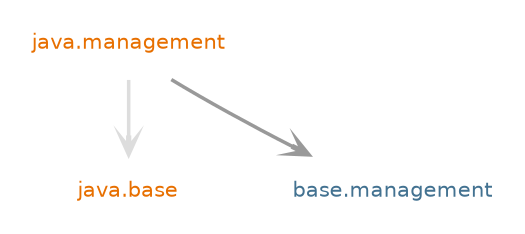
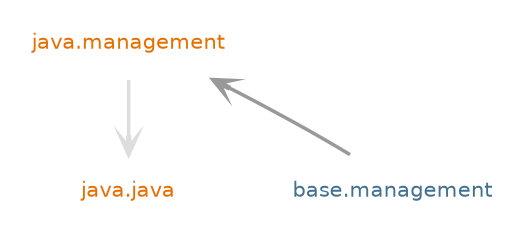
  digraph {
    nodesep=.5
    pencolor=transparent
    ranksep=0.600000
    node [color=black fontcolor="#e76f00" fontname=DejaVuSans fontsize=12 group=java margin=".2,.2" shape=plaintext]
    edge [arrowhead=open arrowsize=1 penwidth=2]
    "java.management"
-   "java.base"
+   "java.base" [label="java.java"]
    n3 [color=gray40 fontcolor="#437291" group=jdk label="base.management"]
    subgraph sub_1 {
      rank=same
      "java.management"
    }
    subgraph sub_2 {
      "java.management"
      "java.base"
    }
    subgraph sub_3 {
      n3
    }
    "java.management" -> "java.base" [color="#dddddd" weight=10]
-   "java.management" -> n3 [color="#999999"]
+   n3 -> "java.management" [color="#999999"]
  }
